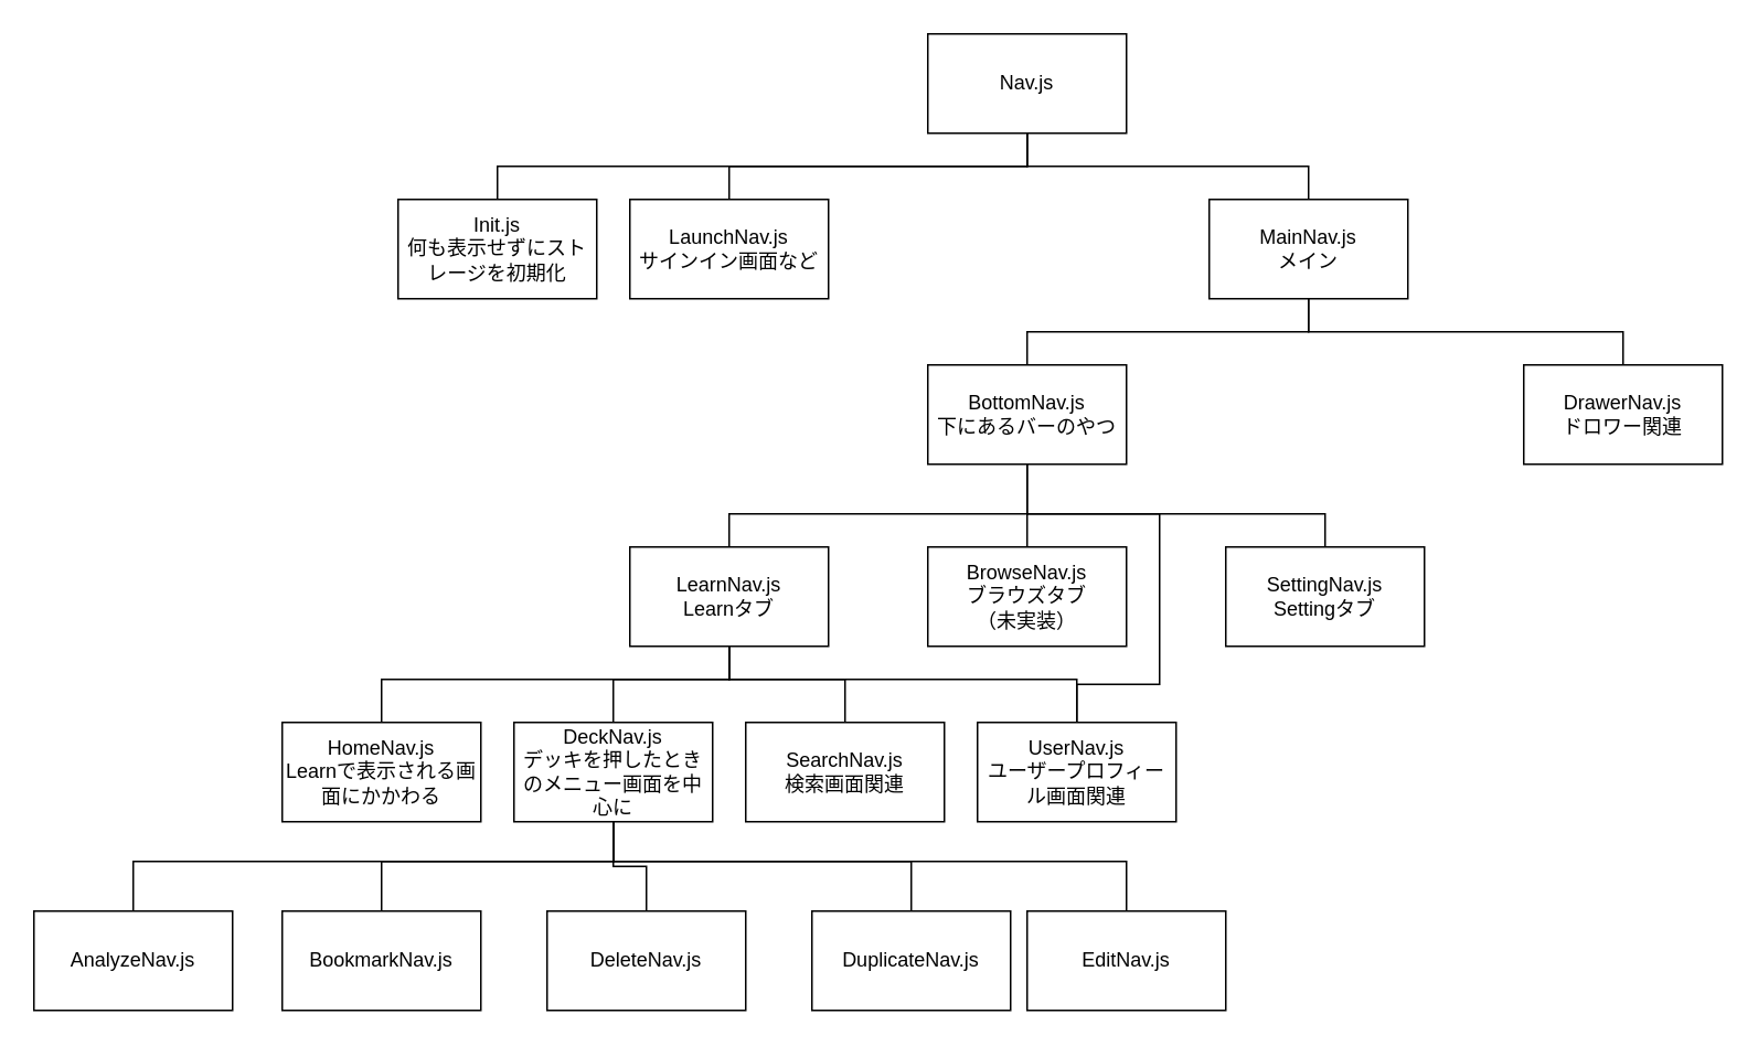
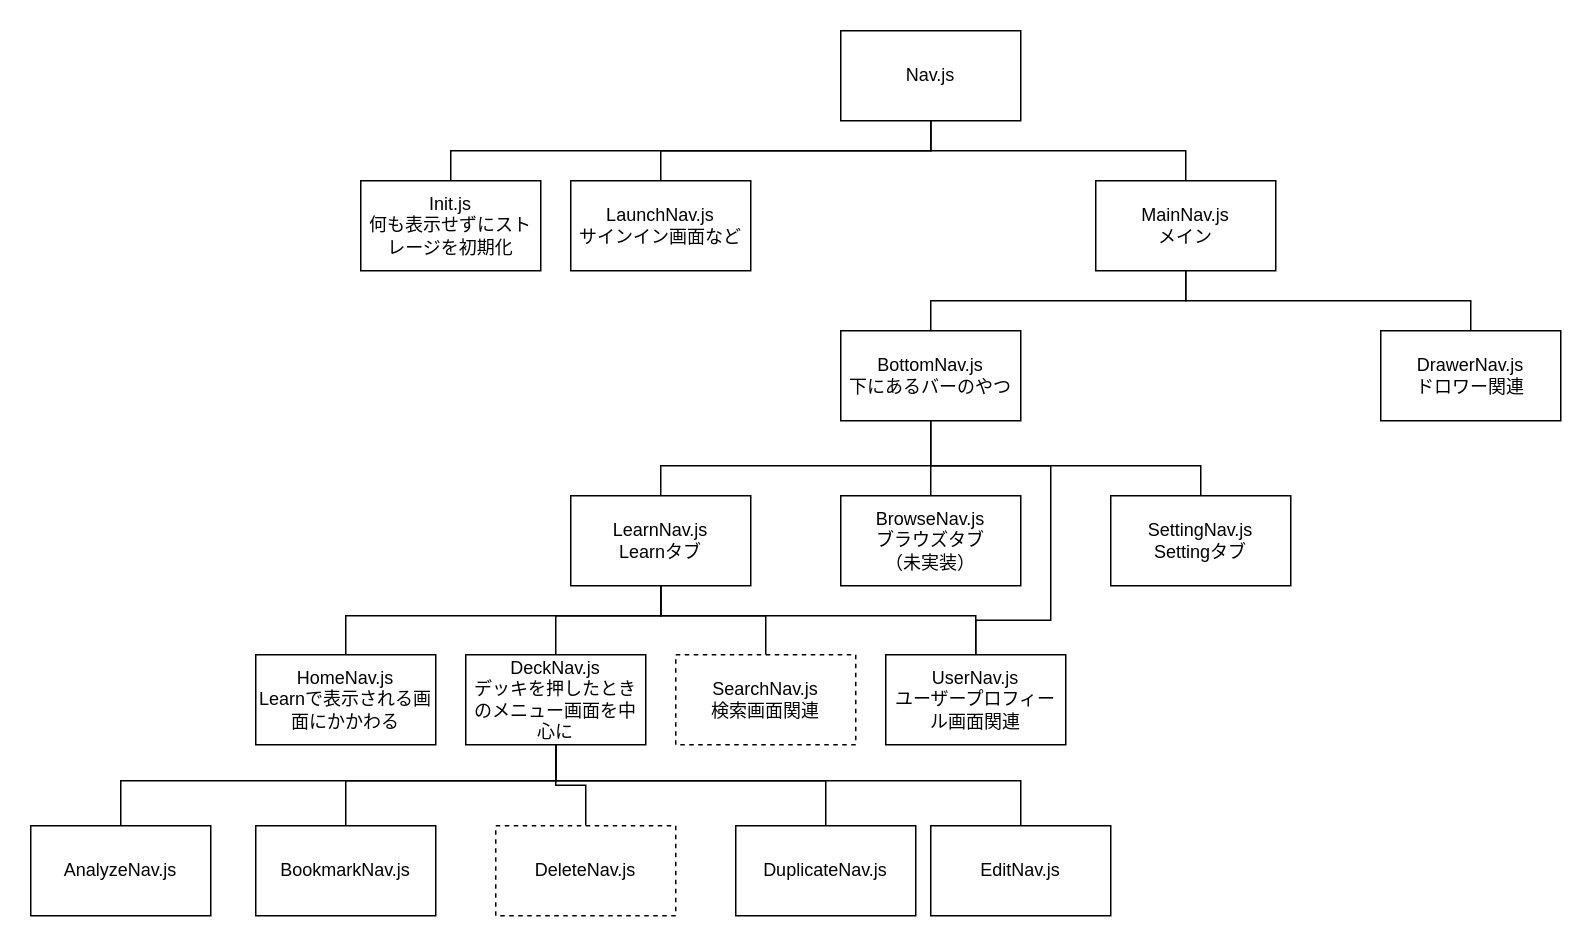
  <mxCell id="0" />
  <mxCell id="1" parent="0" />
  <mxCell id="2" value="Nav.js" style="rounded=0;whiteSpace=wrap;html=1;" vertex="1" parent="1"><mxGeometry x="560" y="20" width="120" height="60" as="geometry" /></mxCell>
  <mxCell id="3" style="edgeStyle=orthogonalEdgeStyle;rounded=0;orthogonalLoop=1;jettySize=auto;html=1;entryX=0.5;entryY=1;entryDx=0;entryDy=0;endArrow=none;endFill=0;" edge="1" parent="1" source="4" target="2"><mxGeometry relative="1" as="geometry"><Array as="points"><mxPoint x="440" y="100" /><mxPoint x="620" y="100" /></Array></mxGeometry></mxCell>
  <mxCell id="4" value="LaunchNav.js&lt;br&gt;サインイン画面など" style="rounded=0;whiteSpace=wrap;html=1;" vertex="1" parent="1"><mxGeometry x="380" y="120" width="120" height="60" as="geometry" /></mxCell>
  <mxCell id="5" style="edgeStyle=orthogonalEdgeStyle;rounded=0;orthogonalLoop=1;jettySize=auto;html=1;entryX=0.5;entryY=1;entryDx=0;entryDy=0;endArrow=none;endFill=0;exitX=0.5;exitY=0;exitDx=0;exitDy=0;" edge="1" parent="1" source="6" target="2"><mxGeometry relative="1" as="geometry"><Array as="points"><mxPoint x="300" y="100" /><mxPoint x="620" y="100" /></Array></mxGeometry></mxCell>
  <mxCell id="6" value="Init.js&lt;br&gt;何も表示せずにストレージを初期化" style="rounded=0;whiteSpace=wrap;html=1;" vertex="1" parent="1"><mxGeometry x="240" y="120" width="120" height="60" as="geometry" /></mxCell>
  <mxCell id="7" style="edgeStyle=orthogonalEdgeStyle;rounded=0;orthogonalLoop=1;jettySize=auto;html=1;entryX=0.5;entryY=1;entryDx=0;entryDy=0;endArrow=none;endFill=0;" edge="1" parent="1" source="9" target="2"><mxGeometry relative="1" as="geometry"><Array as="points"><mxPoint x="790" y="100" /><mxPoint x="620" y="100" /></Array></mxGeometry></mxCell>
  <mxCell id="8" style="edgeStyle=orthogonalEdgeStyle;rounded=0;orthogonalLoop=1;jettySize=auto;html=1;entryX=0.5;entryY=0;entryDx=0;entryDy=0;endArrow=none;endFill=0;" edge="1" parent="1" source="9" target="10"><mxGeometry relative="1" as="geometry"><Array as="points"><mxPoint x="790" y="200" /><mxPoint x="980" y="200" /></Array></mxGeometry></mxCell>
  <mxCell id="9" value="MainNav.js&lt;br&gt;メイン" style="rounded=0;whiteSpace=wrap;html=1;" vertex="1" parent="1"><mxGeometry x="730" y="120" width="120" height="60" as="geometry" /></mxCell>
  <mxCell id="10" value="DrawerNav.js&lt;br&gt;ドロワー関連" style="rounded=0;whiteSpace=wrap;html=1;" vertex="1" parent="1"><mxGeometry x="920" y="220" width="120" height="60" as="geometry" /></mxCell>
  <mxCell id="11" style="edgeStyle=orthogonalEdgeStyle;rounded=0;orthogonalLoop=1;jettySize=auto;html=1;entryX=0.5;entryY=1;entryDx=0;entryDy=0;endArrow=none;endFill=0;" edge="1" parent="1" source="12" target="9"><mxGeometry relative="1" as="geometry"><Array as="points"><mxPoint x="620" y="200" /><mxPoint x="790" y="200" /></Array></mxGeometry></mxCell>
  <mxCell id="12" value="BottomNav.js&lt;br&gt;下にあるバーのやつ" style="rounded=0;whiteSpace=wrap;html=1;" vertex="1" parent="1"><mxGeometry x="560" y="220" width="120" height="60" as="geometry" /></mxCell>
  <mxCell id="13" style="edgeStyle=orthogonalEdgeStyle;rounded=0;orthogonalLoop=1;jettySize=auto;html=1;entryX=0.5;entryY=1;entryDx=0;entryDy=0;endArrow=none;endFill=0;" edge="1" parent="1" source="14" target="12"><mxGeometry relative="1" as="geometry"><Array as="points"><mxPoint x="440" y="310" /><mxPoint x="620" y="310" /></Array></mxGeometry></mxCell>
  <mxCell id="14" value="LearnNav.js&lt;br&gt;Learnタブ" style="rounded=0;whiteSpace=wrap;html=1;" vertex="1" parent="1"><mxGeometry x="380" y="330" width="120" height="60" as="geometry" /></mxCell>
  <mxCell id="15" style="edgeStyle=orthogonalEdgeStyle;rounded=0;orthogonalLoop=1;jettySize=auto;html=1;entryX=0.5;entryY=1;entryDx=0;entryDy=0;endArrow=none;endFill=0;" edge="1" parent="1" source="16" target="12"><mxGeometry relative="1" as="geometry"><Array as="points"><mxPoint x="800" y="310" /><mxPoint x="620" y="310" /></Array></mxGeometry></mxCell>
  <mxCell id="16" value="SettingNav.js&lt;br&gt;Settingタブ" style="rounded=0;whiteSpace=wrap;html=1;" vertex="1" parent="1"><mxGeometry x="740" y="330" width="120" height="60" as="geometry" /></mxCell>
  <mxCell id="17" style="edgeStyle=orthogonalEdgeStyle;rounded=0;orthogonalLoop=1;jettySize=auto;html=1;exitX=0.5;exitY=0;exitDx=0;exitDy=0;endArrow=none;endFill=0;" edge="1" parent="1" source="18" target="26"><mxGeometry relative="1" as="geometry" /></mxCell>
  <mxCell id="18" value="BrowseNav.js&lt;br&gt;ブラウズタブ&lt;br&gt;（未実装）" style="rounded=0;whiteSpace=wrap;html=1;" vertex="1" parent="1"><mxGeometry x="560" y="330" width="120" height="60" as="geometry" /></mxCell>
  <mxCell id="19" style="edgeStyle=orthogonalEdgeStyle;rounded=0;orthogonalLoop=1;jettySize=auto;html=1;entryX=0.5;entryY=1;entryDx=0;entryDy=0;endArrow=none;endFill=0;" edge="1" parent="1" source="20" target="14"><mxGeometry relative="1" as="geometry"><Array as="points"><mxPoint x="370" y="410" /><mxPoint x="440" y="410" /></Array></mxGeometry></mxCell>
  <mxCell id="20" value="DeckNav.js&lt;br&gt;デッキを押したときのメニュー画面を中心に" style="rounded=0;whiteSpace=wrap;html=1;" vertex="1" parent="1"><mxGeometry x="310" y="436" width="120" height="60" as="geometry" /></mxCell>
  <mxCell id="21" style="edgeStyle=orthogonalEdgeStyle;rounded=0;orthogonalLoop=1;jettySize=auto;html=1;entryX=0.5;entryY=1;entryDx=0;entryDy=0;endArrow=none;endFill=0;" edge="1" parent="1" source="22" target="14"><mxGeometry relative="1" as="geometry"><Array as="points"><mxPoint y="410" x="230" /><mxPoint x="440" y="410" /></Array></mxGeometry></mxCell>
  <mxCell id="22" value="HomeNav.js&lt;br&gt;Learnで表示される画面にかかわる" style="rounded=0;whiteSpace=wrap;html=1;" vertex="1" parent="1"><mxGeometry x="170" y="436" width="120" height="60" as="geometry" /></mxCell>
  <mxCell id="23" style="edgeStyle=orthogonalEdgeStyle;rounded=0;orthogonalLoop=1;jettySize=auto;html=1;entryX=0.5;entryY=1;entryDx=0;entryDy=0;endArrow=none;endFill=0;" edge="1" parent="1" source="24" target="14"><mxGeometry relative="1" as="geometry"><Array as="points"><mxPoint x="510" y="410" /><mxPoint x="440" y="410" /></Array></mxGeometry></mxCell>
- <mxCell id="24" value="SearchNav.js&lt;br&gt;検索画面関連" style="rounded=0;whiteSpace=wrap;html=1;" vertex="1" parent="1"><mxGeometry x="450" y="436" width="120" height="60" as="geometry" /></mxCell>
+ <mxCell id="24" value="SearchNav.js&lt;br&gt;検索画面関連" style="rounded=0;whiteSpace=wrap;html=1;dashed=1;" vertex="1" parent="1"><mxGeometry x="450" y="436" width="120" height="60" as="geometry" /></mxCell>
  <mxCell id="25" style="edgeStyle=orthogonalEdgeStyle;rounded=0;orthogonalLoop=1;jettySize=auto;html=1;entryX=0.5;entryY=1;entryDx=0;entryDy=0;endArrow=none;endFill=0;" edge="1" parent="1" source="26" target="14"><mxGeometry relative="1" as="geometry"><Array as="points"><mxPoint x="650" y="410" /><mxPoint x="440" y="410" /></Array></mxGeometry></mxCell>
  <mxCell id="26" value="UserNav.js&lt;br&gt;ユーザープロフィール画面関連" style="rounded=0;whiteSpace=wrap;html=1;" vertex="1" parent="1"><mxGeometry x="590" y="436" width="120" height="60" as="geometry" /></mxCell>
  <mxCell id="27" style="edgeStyle=orthogonalEdgeStyle;rounded=0;orthogonalLoop=1;jettySize=auto;html=1;entryX=0.5;entryY=1;entryDx=0;entryDy=0;endArrow=none;endFill=0;" edge="1" parent="1" source="28" target="20"><mxGeometry relative="1" as="geometry"><Array as="points"><mxPoint y="520" x="230" /><mxPoint x="370" y="520" /></Array></mxGeometry></mxCell>
  <mxCell id="28" value="BookmarkNav.js" style="rounded=0;whiteSpace=wrap;html=1;" vertex="1" parent="1"><mxGeometry x="170" y="550" width="120" height="60" as="geometry" /></mxCell>
  <mxCell id="29" style="edgeStyle=orthogonalEdgeStyle;rounded=0;orthogonalLoop=1;jettySize=auto;html=1;entryX=0.5;entryY=1;entryDx=0;entryDy=0;endArrow=none;endFill=0;" edge="1" parent="1" source="30" target="20"><mxGeometry relative="1" as="geometry"><Array as="points"><mxPoint x="80" y="520" /><mxPoint x="370" y="520" /></Array></mxGeometry></mxCell>
  <mxCell id="30" value="AnalyzeNav.js" style="rounded=0;whiteSpace=wrap;html=1;" vertex="1" parent="1"><mxGeometry x="20" y="550" width="120" height="60" as="geometry" /></mxCell>
  <mxCell id="31" style="edgeStyle=orthogonalEdgeStyle;rounded=0;orthogonalLoop=1;jettySize=auto;html=1;entryX=0.5;entryY=1;entryDx=0;entryDy=0;endArrow=none;endFill=0;" edge="1" parent="1" source="32" target="20"><mxGeometry relative="1" as="geometry"><Array as="points"><mxPoint x="680" y="520" /><mxPoint x="370" y="520" /></Array></mxGeometry></mxCell>
  <mxCell id="32" value="EditNav.js" style="rounded=0;whiteSpace=wrap;html=1;" vertex="1" parent="1"><mxGeometry x="620" y="550" width="120" height="60" as="geometry" /></mxCell>
  <mxCell id="33" style="edgeStyle=orthogonalEdgeStyle;rounded=0;orthogonalLoop=1;jettySize=auto;html=1;entryX=0.5;entryY=1;entryDx=0;entryDy=0;endArrow=none;endFill=0;" edge="1" parent="1" source="34" target="20"><mxGeometry relative="1" as="geometry"><Array as="points"><mxPoint x="550" y="520" /><mxPoint x="370" y="520" /></Array></mxGeometry></mxCell>
  <mxCell id="34" value="DuplicateNav.js" style="rounded=0;whiteSpace=wrap;html=1;" vertex="1" parent="1"><mxGeometry x="490" y="550" width="120" height="60" as="geometry" /></mxCell>
  <mxCell id="35" style="edgeStyle=orthogonalEdgeStyle;rounded=0;orthogonalLoop=1;jettySize=auto;html=1;entryX=0.5;entryY=1;entryDx=0;entryDy=0;endArrow=none;endFill=0;" edge="1" parent="1" source="36" target="20"><mxGeometry relative="1" as="geometry"><Array as="points"><mxPoint x="390" y="523" /><mxPoint x="370" y="523" /></Array></mxGeometry></mxCell>
- <mxCell id="36" value="DeleteNav.js" style="rounded=0;whiteSpace=wrap;html=1;" vertex="1" parent="1"><mxGeometry x="330" y="550" width="120" height="60" as="geometry" /></mxCell>
+ <mxCell id="36" value="DeleteNav.js" style="rounded=0;whiteSpace=wrap;html=1;dashed=1;" vertex="1" parent="1"><mxGeometry x="330" y="550" width="120" height="60" as="geometry" /></mxCell>
